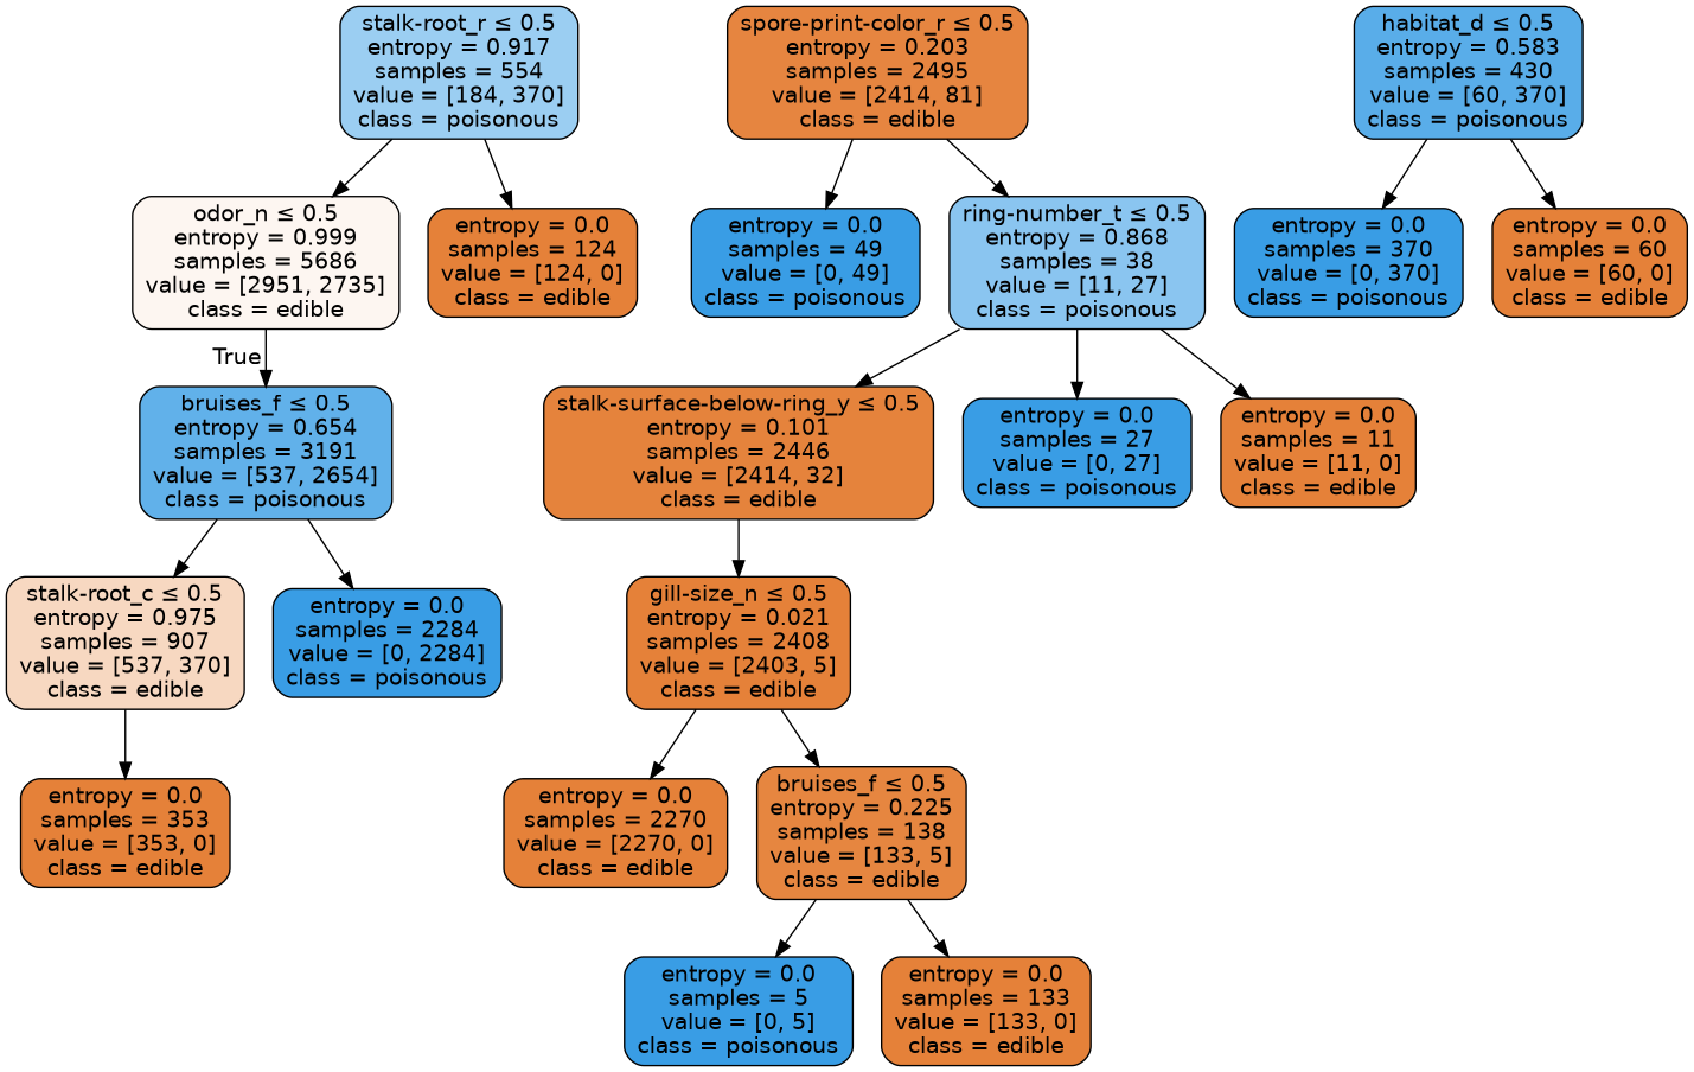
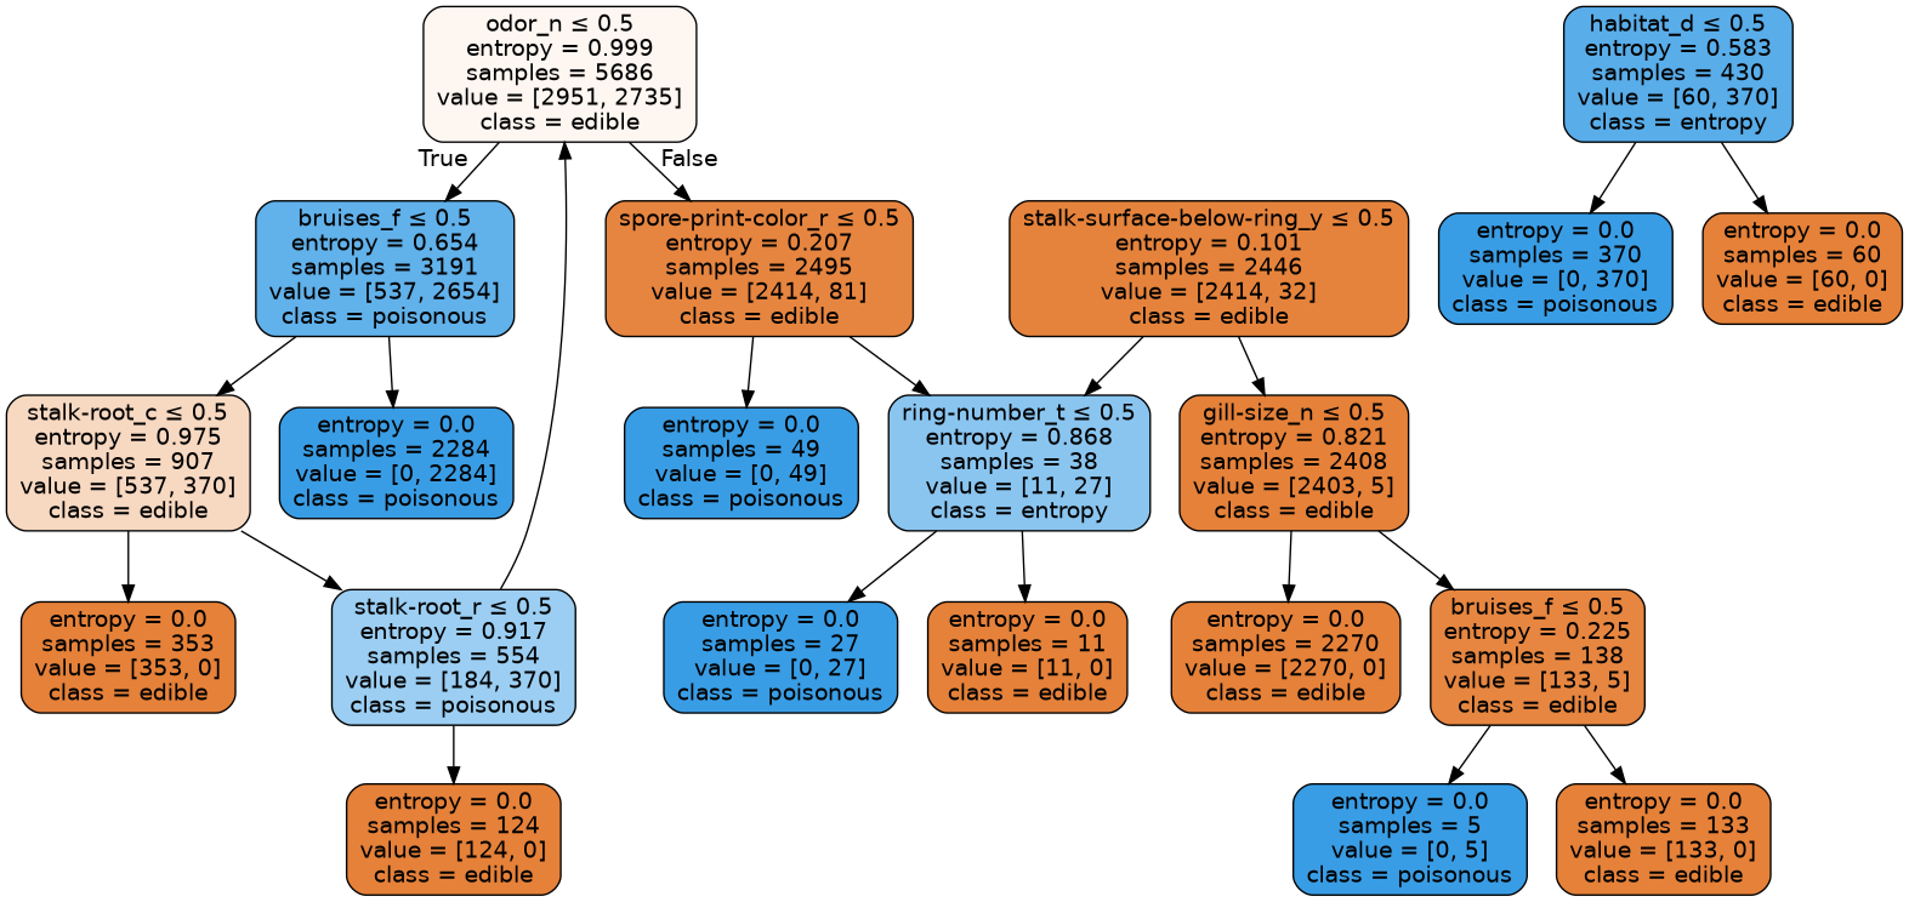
  digraph {
    node [color=black fillcolor="#e58139" fontname=helvetica shape=box style="filled, rounded"]
    edge [fontname=helvetica]
    n1 [fillcolor="#fdf6f1" label=<odor_n &le; 0.5<br/>entropy = 0.999<br/>samples = 5686<br/>value = [2951, 2735]<br/>class = edible>]
    n2 [fillcolor="#61b1ea" label=<bruises_f &le; 0.5<br/>entropy = 0.654<br/>samples = 3191<br/>value = [537, 2654]<br/>class = poisonous>]
-   n3 [fillcolor="#e68540" label=<spore-print-color_r &le; 0.5<br/>entropy = 0.203<br/>samples = 2495<br/>value = [2414, 81]<br/>class = edible>]
+   n3 [fillcolor="#e68540" label=<spore-print-color_r &le; 0.5<br/>entropy = 0.207<br/>samples = 2495<br/>value = [2414, 81]<br/>class = edible>]
    n4 [fillcolor="#f7d8c1" label=<stalk-root_c &le; 0.5<br/>entropy = 0.975<br/>samples = 907<br/>value = [537, 370]<br/>class = edible>]
    n5 [fillcolor="#399de5" label=<entropy = 0.0<br/>samples = 2284<br/>value = [0, 2284]<br/>class = poisonous>]
    n6 [fillcolor="#399de5" label=<entropy = 0.0<br/>samples = 49<br/>value = [0, 49]<br/>class = poisonous>]
-   n7 [fillcolor="#8ac5f0" label=<ring-number_t &le; 0.5<br/>entropy = 0.868<br/>samples = 38<br/>value = [11, 27]<br/>class = poisonous>]
+   n7 [fillcolor="#8ac5f0" label=<ring-number_t &le; 0.5<br/>entropy = 0.868<br/>samples = 38<br/>value = [11, 27]<br/>class = entropy>]
    n8 [fillcolor="#9bcef2" label=<stalk-root_r &le; 0.5<br/>entropy = 0.917<br/>samples = 554<br/>value = [184, 370]<br/>class = poisonous>]
    n9 [label=<entropy = 0.0<br/>samples = 353<br/>value = [353, 0]<br/>class = edible>]
    n10 [label=<entropy = 0.0<br/>samples = 124<br/>value = [124, 0]<br/>class = edible>]
-   n11 [fillcolor="#59ade9" label=<habitat_d &le; 0.5<br/>entropy = 0.583<br/>samples = 430<br/>value = [60, 370]<br/>class = poisonous>]
+   n11 [fillcolor="#59ade9" label=<habitat_d &le; 0.5<br/>entropy = 0.583<br/>samples = 430<br/>value = [60, 370]<br/>class = entropy>]
    n12 [fillcolor="#399de5" label=<entropy = 0.0<br/>samples = 370<br/>value = [0, 370]<br/>class = poisonous>]
    n13 [label=<entropy = 0.0<br/>samples = 60<br/>value = [60, 0]<br/>class = edible>]
    n14 [fillcolor="#e5833c" label=<stalk-surface-below-ring_y &le; 0.5<br/>entropy = 0.101<br/>samples = 2446<br/>value = [2414, 32]<br/>class = edible>]
-   n15 [label=<gill-size_n &le; 0.5<br/>entropy = 0.021<br/>samples = 2408<br/>value = [2403, 5]<br/>class = edible>]
+   n15 [label=<gill-size_n &le; 0.5<br/>entropy = 0.821<br/>samples = 2408<br/>value = [2403, 5]<br/>class = edible>]
    n16 [label=<entropy = 0.0<br/>samples = 2270<br/>value = [2270, 0]<br/>class = edible>]
    n17 [fillcolor="#e68640" label=<bruises_f &le; 0.5<br/>entropy = 0.225<br/>samples = 138<br/>value = [133, 5]<br/>class = edible>]
    n18 [fillcolor="#399de5" label=<entropy = 0.0<br/>samples = 27<br/>value = [0, 27]<br/>class = poisonous>]
    n19 [label=<entropy = 0.0<br/>samples = 11<br/>value = [11, 0]<br/>class = edible>]
    n20 [fillcolor="#399de5" label=<entropy = 0.0<br/>samples = 5<br/>value = [0, 5]<br/>class = poisonous>]
    n21 [label=<entropy = 0.0<br/>samples = 133<br/>value = [133, 0]<br/>class = edible>]
    n1 -> n2 [headlabel=True labelangle=45 labeldistance=2.5]
+   n1 -> n3 [headlabel=False labelangle=-45 labeldistance=2.5]
    n2 -> n4
    n2 -> n5
    n3 -> n6
    n3 -> n7
+   n4 -> n8
    n4 -> n9
    n7 -> n18
    n7 -> n19
    n8 -> n1
    n8 -> n10
    n11 -> n12
    n11 -> n13
-   n7 -> n14
+   n14 -> n7
    n14 -> n15
    n15 -> n16
    n15 -> n17
    n17 -> n20
    n17 -> n21
  }
